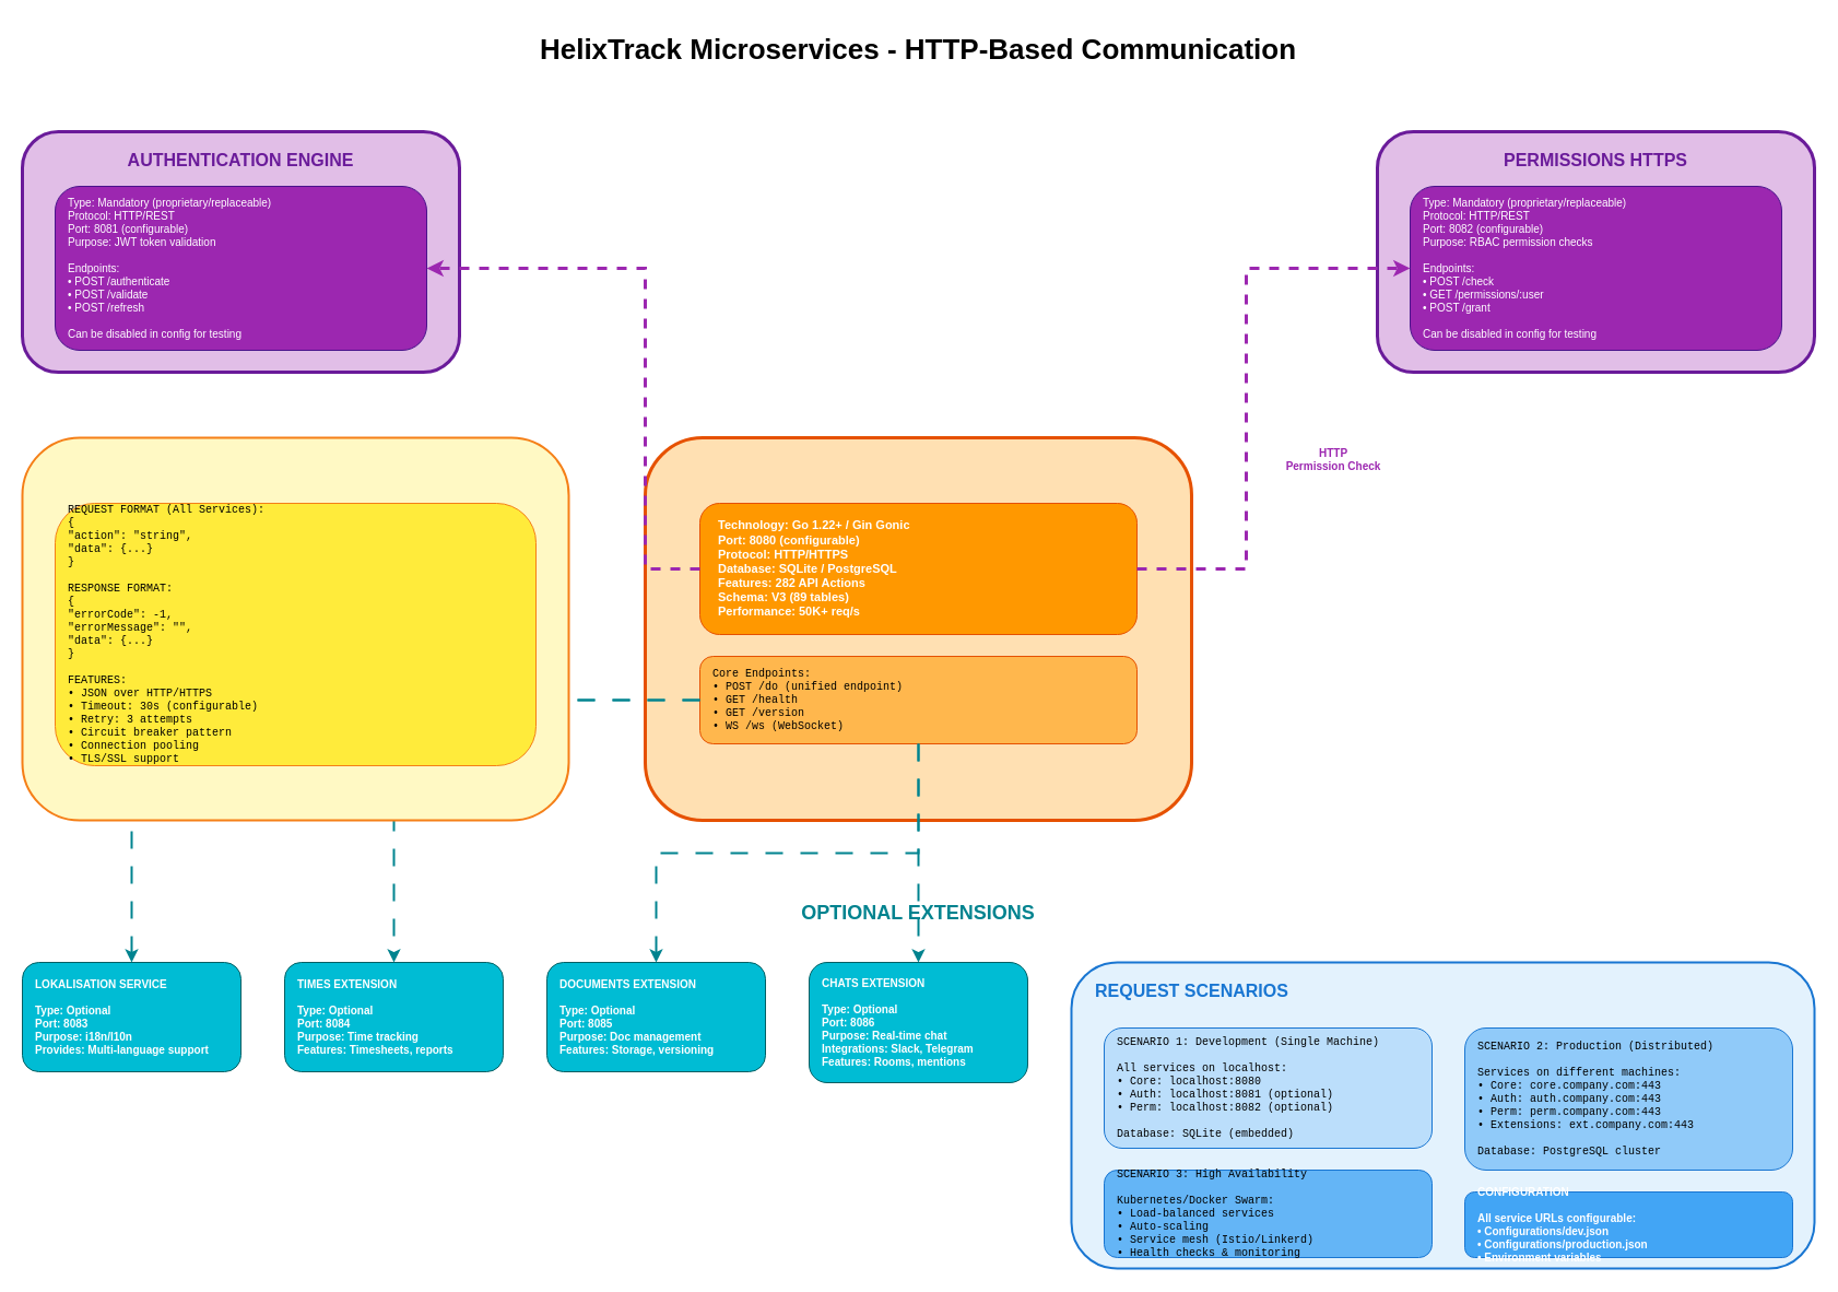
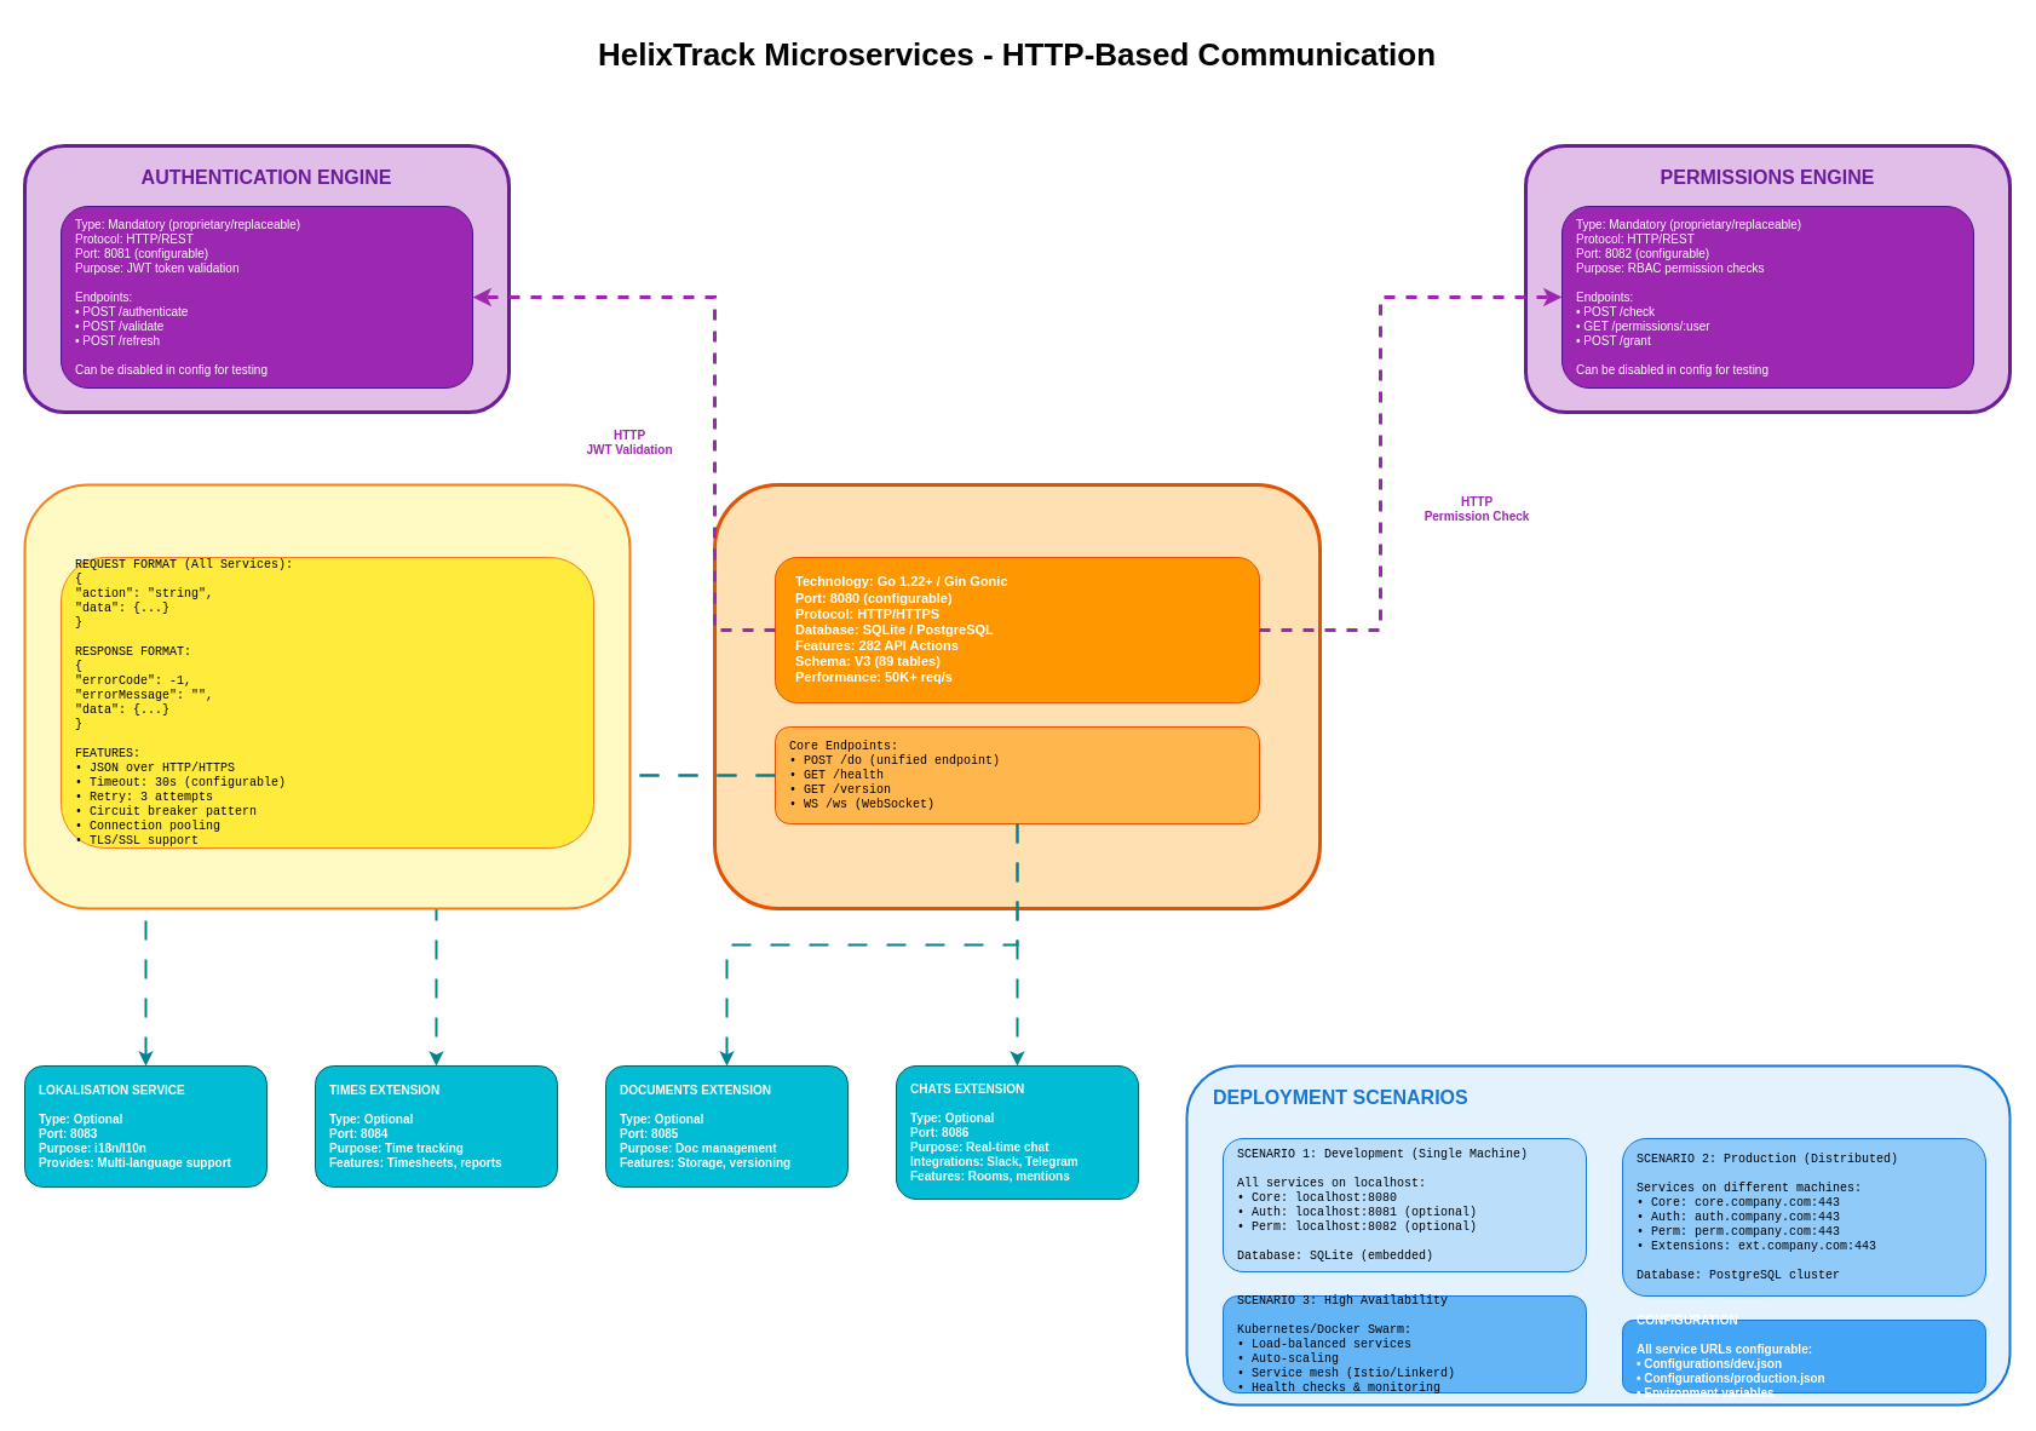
  <mxCell id="0" />
  <mxCell id="1" parent="0" />
  <mxCell id="2" value="HelixTrack Microservices - HTTP-Based Communication" style="text;html=1;strokeColor=none;fillColor=none;align=center;verticalAlign=middle;whiteSpace=wrap;rounded=0;fontSize=26;fontStyle=1" vertex="1" parent="1"><mxGeometry x="340" y="20" width="1000" height="50" as="geometry" /></mxCell>
  <mxCell id="3" value="" style="rounded=1;whiteSpace=wrap;html=1;fillColor=#FFE0B2;strokeColor=#E65100;strokeWidth=3;" vertex="1" parent="1"><mxGeometry x="590" y="400" width="500" height="350" as="geometry" /></mxCell>
  <mxCell id="4" value="Technology: Go 1.22+ / Gin Gonic&#10;Port: 8080 (configurable)&#10;Protocol: HTTP/HTTPS&#10;Database: SQLite / PostgreSQL&#10;Features: 282 API Actions&#10;Schema: V3 (89 tables)&#10;Performance: 50K+ req/s" style="rounded=1;whiteSpace=wrap;html=1;fillColor=#FF9800;strokeColor=#E65100;fontColor=#FFFFFF;fontSize=11;align=left;spacingLeft=15;fontStyle=1" vertex="1" parent="1"><mxGeometry x="640" y="460" width="400" height="120" as="geometry" /></mxCell>
  <mxCell id="5" value="Core Endpoints:&#10;• POST /do (unified endpoint)&#10;• GET /health&#10;• GET /version&#10;• WS /ws (WebSocket)" style="rounded=1;whiteSpace=wrap;html=1;fillColor=#FFB74D;strokeColor=#E65100;fontSize=10;align=left;spacingLeft=10;fontFamily=Courier New;" vertex="1" parent="1"><mxGeometry x="640" y="600" width="400" height="80" as="geometry" /></mxCell>
  <mxCell id="6" value="" style="rounded=1;whiteSpace=wrap;html=1;fillColor=#E1BEE7;strokeColor=#6A1B9A;strokeWidth=3;" vertex="1" parent="1"><mxGeometry x="20" y="120" width="400" height="220" as="geometry" /></mxCell>
  <mxCell id="7" value="AUTHENTICATION ENGINE" style="text;html=1;strokeColor=none;fillColor=none;align=center;verticalAlign=top;whiteSpace=wrap;rounded=0;fontSize=16;fontStyle=1;fontColor=#6A1B9A;" vertex="1" parent="1"><mxGeometry x="40" y="130" width="360" height="30" as="geometry" /></mxCell>
  <mxCell id="8" value="Type: Mandatory (proprietary/replaceable)&#10;Protocol: HTTP/REST&#10;Port: 8081 (configurable)&#10;Purpose: JWT token validation&#10;&#10;Endpoints:&#10;• POST /authenticate&#10;• POST /validate&#10;• POST /refresh&#10;&#10;Can be disabled in config for testing" style="rounded=1;whiteSpace=wrap;html=1;fillColor=#9C27B0;strokeColor=#4A148C;fontColor=#FFFFFF;fontSize=10;align=left;spacingLeft=10;" vertex="1" parent="1"><mxGeometry x="50" y="170" width="340" height="150" as="geometry" /></mxCell>
  <mxCell id="9" value="" style="rounded=1;whiteSpace=wrap;html=1;fillColor=#E1BEE7;strokeColor=#6A1B9A;strokeWidth=3;" vertex="1" parent="1"><mxGeometry x="1260" y="120" width="400" height="220" as="geometry" /></mxCell>
- <mxCell id="10" value="PERMISSIONS HTTPS" style="text;html=1;strokeColor=none;fillColor=none;align=center;verticalAlign=top;whiteSpace=wrap;rounded=0;fontSize=16;fontStyle=1;fontColor=#6A1B9A;" vertex="1" parent="1"><mxGeometry x="1280" y="130" width="360" height="30" as="geometry" /></mxCell>
+ <mxCell id="10" value="PERMISSIONS ENGINE" style="text;html=1;strokeColor=none;fillColor=none;align=center;verticalAlign=top;whiteSpace=wrap;rounded=0;fontSize=16;fontStyle=1;fontColor=#6A1B9A;" vertex="1" parent="1"><mxGeometry x="1280" y="130" width="360" height="30" as="geometry" /></mxCell>
  <mxCell id="11" value="Type: Mandatory (proprietary/replaceable)&#10;Protocol: HTTP/REST&#10;Port: 8082 (configurable)&#10;Purpose: RBAC permission checks&#10;&#10;Endpoints:&#10;• POST /check&#10;• GET /permissions/:user&#10;• POST /grant&#10;&#10;Can be disabled in config for testing" style="rounded=1;whiteSpace=wrap;html=1;fillColor=#9C27B0;strokeColor=#4A148C;fontColor=#FFFFFF;fontSize=10;align=left;spacingLeft=10;" vertex="1" parent="1"><mxGeometry x="1290" y="170" width="340" height="150" as="geometry" /></mxCell>
- <mxCell id="12" value="OPTIONAL EXTENSIONS" style="text;html=1;strokeColor=none;fillColor=none;align=center;verticalAlign=middle;whiteSpace=wrap;rounded=0;fontSize=18;fontStyle=1;fontColor=#00838F;" vertex="1" parent="1"><mxGeometry x="590" y="820" width="500" height="30" as="geometry" /></mxCell>
  <mxCell id="13" value="LOKALISATION SERVICE&#10;&#10;Type: Optional&#10;Port: 8083&#10;Purpose: i18n/l10n&#10;Provides: Multi-language support" style="rounded=1;whiteSpace=wrap;html=1;fillColor=#00BCD4;strokeColor=#006064;fontColor=#FFFFFF;fontSize=10;align=left;spacingLeft=10;fontStyle=1" vertex="1" parent="1"><mxGeometry x="20" y="880" width="200" height="100" as="geometry" /></mxCell>
  <mxCell id="14" value="TIMES EXTENSION&#10;&#10;Type: Optional&#10;Port: 8084&#10;Purpose: Time tracking&#10;Features: Timesheets, reports" style="rounded=1;whiteSpace=wrap;html=1;fillColor=#00BCD4;strokeColor=#006064;fontColor=#FFFFFF;fontSize=10;align=left;spacingLeft=10;fontStyle=1" vertex="1" parent="1"><mxGeometry x="260" y="880" width="200" height="100" as="geometry" /></mxCell>
  <mxCell id="15" value="DOCUMENTS EXTENSION&#10;&#10;Type: Optional&#10;Port: 8085&#10;Purpose: Doc management&#10;Features: Storage, versioning" style="rounded=1;whiteSpace=wrap;html=1;fillColor=#00BCD4;strokeColor=#006064;fontColor=#FFFFFF;fontSize=10;align=left;spacingLeft=10;fontStyle=1" vertex="1" parent="1"><mxGeometry x="500" y="880" width="200" height="100" as="geometry" /></mxCell>
  <mxCell id="16" value="CHATS EXTENSION&#10;&#10;Type: Optional&#10;Port: 8086&#10;Purpose: Real-time chat&#10;Integrations: Slack, Telegram&#10;Features: Rooms, mentions" style="rounded=1;whiteSpace=wrap;html=1;fillColor=#00BCD4;strokeColor=#006064;fontColor=#FFFFFF;fontSize=10;align=left;spacingLeft=10;fontStyle=1" vertex="1" parent="1"><mxGeometry x="740" y="880" width="200" height="110" as="geometry" /></mxCell>
  <mxCell id="17" style="edgeStyle=orthogonalEdgeStyle;rounded=0;orthogonalLoop=1;jettySize=auto;html=1;strokeWidth=3;strokeColor=#9C27B0;dashed=1;" edge="1" parent="1" source="4" target="8"><mxGeometry relative="1" as="geometry"><Array as="points"><mxPoint x="590" y="520" /><mxPoint x="590" y="245" /></Array></mxGeometry></mxCell>
+ <mxCell id="18" value="HTTP&#10;JWT Validation" style="text;html=1;align=center;verticalAlign=middle;whiteSpace=wrap;fontSize=10;fontStyle=1;fontColor=#9C27B0;" vertex="1" parent="1"><mxGeometry x="470" y="350" width="100" height="30" as="geometry" /></mxCell>
  <mxCell id="19" style="edgeStyle=orthogonalEdgeStyle;rounded=0;orthogonalLoop=1;jettySize=auto;html=1;strokeWidth=3;strokeColor=#9C27B0;dashed=1;" edge="1" parent="1" source="4" target="11"><mxGeometry relative="1" as="geometry"><Array as="points"><mxPoint x="1140" y="520" /><mxPoint x="1140" y="245" /></Array></mxGeometry></mxCell>
  <mxCell id="20" value="HTTP&#10;Permission Check" style="text;html=1;align=center;verticalAlign=middle;whiteSpace=wrap;fontSize=10;fontStyle=1;fontColor=#9C27B0;" vertex="1" parent="1"><mxGeometry x="1160" y="405" width="120" height="30" as="geometry" /></mxCell>
  <mxCell id="21" style="edgeStyle=orthogonalEdgeStyle;rounded=0;orthogonalLoop=1;jettySize=auto;html=1;strokeWidth=2;strokeColor=#00838F;dashed=1;dashPattern=8 8;" edge="1" parent="1" source="5" target="13"><mxGeometry relative="1" as="geometry" /></mxCell>
  <mxCell id="22" style="edgeStyle=orthogonalEdgeStyle;rounded=0;orthogonalLoop=1;jettySize=auto;html=1;strokeWidth=2;strokeColor=#00838F;dashed=1;dashPattern=8 8;" edge="1" parent="1" source="5" target="14"><mxGeometry relative="1" as="geometry" /></mxCell>
  <mxCell id="23" style="edgeStyle=orthogonalEdgeStyle;rounded=0;orthogonalLoop=1;jettySize=auto;html=1;strokeWidth=2;strokeColor=#00838F;dashed=1;dashPattern=8 8;" edge="1" parent="1" source="5" target="15"><mxGeometry relative="1" as="geometry" /></mxCell>
  <mxCell id="24" style="edgeStyle=orthogonalEdgeStyle;rounded=0;orthogonalLoop=1;jettySize=auto;html=1;strokeWidth=2;strokeColor=#00838F;dashed=1;dashPattern=8 8;" edge="1" parent="1" source="5" target="16"><mxGeometry relative="1" as="geometry" /></mxCell>
  <mxCell id="25" value="" style="rounded=1;whiteSpace=wrap;html=1;fillColor=#E3F2FD;strokeColor=#1976D2;strokeWidth=2;" vertex="1" parent="1"><mxGeometry x="980" y="880" width="680" height="280" as="geometry" /></mxCell>
- <mxCell id="26" value="REQUEST SCENARIOS" style="text;html=1;strokeColor=none;fillColor=none;align=left;verticalAlign=top;whiteSpace=wrap;rounded=0;fontSize=16;fontStyle=1;fontColor=#1976D2;" vertex="1" parent="1"><mxGeometry x="1000" y="890" width="400" height="30" as="geometry" /></mxCell>
+ <mxCell id="26" value="DEPLOYMENT SCENARIOS" style="text;html=1;strokeColor=none;fillColor=none;align=left;verticalAlign=top;whiteSpace=wrap;rounded=0;fontSize=16;fontStyle=1;fontColor=#1976D2;" vertex="1" parent="1"><mxGeometry x="1000" y="890" width="400" height="30" as="geometry" /></mxCell>
  <mxCell id="27" value="SCENARIO 1: Development (Single Machine)&#10;&#10;All services on localhost:&#10;• Core: localhost:8080&#10;• Auth: localhost:8081 (optional)&#10;• Perm: localhost:8082 (optional)&#10;&#10;Database: SQLite (embedded)" style="rounded=1;whiteSpace=wrap;html=1;fillColor=#BBDEFB;strokeColor=#1976D2;fontSize=10;align=left;spacingLeft=10;fontFamily=Courier New;" vertex="1" parent="1"><mxGeometry x="1010" y="940" width="300" height="110" as="geometry" /></mxCell>
  <mxCell id="28" value="SCENARIO 2: Production (Distributed)&#10;&#10;Services on different machines:&#10;• Core: core.company.com:443&#10;• Auth: auth.company.com:443&#10;• Perm: perm.company.com:443&#10;• Extensions: ext.company.com:443&#10;&#10;Database: PostgreSQL cluster" style="rounded=1;whiteSpace=wrap;html=1;fillColor=#90CAF9;strokeColor=#1976D2;fontSize=10;align=left;spacingLeft=10;fontFamily=Courier New;" vertex="1" parent="1"><mxGeometry x="1340" y="940" width="300" height="130" as="geometry" /></mxCell>
  <mxCell id="29" value="SCENARIO 3: High Availability&#10;&#10;Kubernetes/Docker Swarm:&#10;• Load-balanced services&#10;• Auto-scaling&#10;• Service mesh (Istio/Linkerd)&#10;• Health checks &amp; monitoring" style="rounded=1;whiteSpace=wrap;html=1;fillColor=#64B5F6;strokeColor=#1976D2;fontSize=10;align=left;spacingLeft=10;fontFamily=Courier New;" vertex="1" parent="1"><mxGeometry x="1010" y="1070" width="300" height="80" as="geometry" /></mxCell>
  <mxCell id="30" value="CONFIGURATION&#10;&#10;All service URLs configurable:&#10;• Configurations/dev.json&#10;• Configurations/production.json&#10;• Environment variables" style="rounded=1;whiteSpace=wrap;html=1;fillColor=#42A5F5;strokeColor=#1976D2;fontColor=#FFFFFF;fontSize=10;align=left;spacingLeft=10;fontStyle=1" vertex="1" parent="1"><mxGeometry x="1340" y="1090" width="300" height="60" as="geometry" /></mxCell>
  <mxCell id="31" value="" style="rounded=1;whiteSpace=wrap;html=1;fillColor=#FFF9C4;strokeColor=#F57F17;strokeWidth=2;" vertex="1" parent="1"><mxGeometry x="20" y="400" width="500" height="350" as="geometry" /></mxCell>
  <mxCell id="32" value="REQUEST FORMAT (All Services):&#10;{&#10;  &quot;action&quot;: &quot;string&quot;,&#10;  &quot;data&quot;: {...}&#10;}&#10;&#10;RESPONSE FORMAT:&#10;{&#10;  &quot;errorCode&quot;: -1,&#10;  &quot;errorMessage&quot;: &quot;&quot;,&#10;  &quot;data&quot;: {...}&#10;}&#10;&#10;FEATURES:&#10;• JSON over HTTP/HTTPS&#10;• Timeout: 30s (configurable)&#10;• Retry: 3 attempts&#10;• Circuit breaker pattern&#10;• Connection pooling&#10;• TLS/SSL support" style="rounded=1;whiteSpace=wrap;html=1;fillColor=#FFEB3B;strokeColor=#F57F17;fontSize=10;align=left;spacingLeft=10;fontFamily=Courier New;" vertex="1" parent="1"><mxGeometry x="50" y="460" width="440" height="240" as="geometry" /></mxCell>
